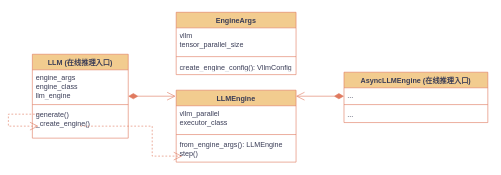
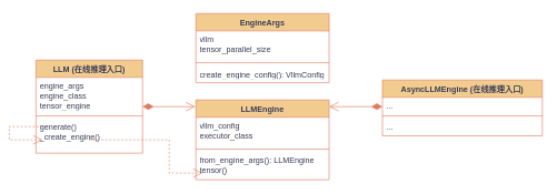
  <mxCell id="0" />
  <mxCell id="1" parent="0" />
  <mxCell id="2" value="LLM (在线推理入口)" style="swimlane;fontStyle=1;align=center;verticalAlign=top;childLayout=stackLayout;horizontal=1;startSize=26;horizontalStack=0;resizeParent=1;resizeParentMax=0;resizeLast=0;collapsible=1;marginBottom=0;whiteSpace=wrap;html=1;labelBackgroundColor=none;fillColor=#F2CC8F;strokeColor=#E07A5F;fontColor=#393C56;" vertex="1" parent="1"><mxGeometry x="20" y="90" width="160" height="140" as="geometry" /></mxCell>
- <mxCell id="3" value="&lt;div&gt;engine_args&lt;br&gt;&lt;/div&gt;&lt;div&gt;engine_class&lt;br&gt;&lt;/div&gt;&lt;div&gt;llm_engine&lt;br&gt;&lt;/div&gt;" style="text;strokeColor=none;fillColor=none;align=left;verticalAlign=top;spacingLeft=4;spacingRight=4;overflow=hidden;rotatable=0;points=[[0,0.5],[1,0.5]];portConstraint=eastwest;whiteSpace=wrap;html=1;labelBackgroundColor=none;fontColor=#393C56;" vertex="1" parent="2"><mxGeometry y="26" width="160" height="54" as="geometry" /></mxCell>
+ <mxCell id="3" value="&lt;div&gt;engine_args&lt;br&gt;&lt;/div&gt;&lt;div&gt;engine_class&lt;br&gt;&lt;/div&gt;&lt;div&gt;tensor_engine&lt;br&gt;&lt;/div&gt;" style="text;strokeColor=none;fillColor=none;align=left;verticalAlign=top;spacingLeft=4;spacingRight=4;overflow=hidden;rotatable=0;points=[[0,0.5],[1,0.5]];portConstraint=eastwest;whiteSpace=wrap;html=1;labelBackgroundColor=none;fontColor=#393C56;" vertex="1" parent="2"><mxGeometry y="26" width="160" height="54" as="geometry" /></mxCell>
  <mxCell id="4" value="" style="line;strokeWidth=1;fillColor=none;align=left;verticalAlign=middle;spacingTop=-1;spacingLeft=3;spacingRight=3;rotatable=0;labelPosition=right;points=[];portConstraint=eastwest;strokeColor=#E07A5F;labelBackgroundColor=none;fontColor=#393C56;" vertex="1" parent="2"><mxGeometry y="80" width="160" height="8" as="geometry" /></mxCell>
  <mxCell id="5" value="generate()&lt;div&gt;_create_engine()&lt;br&gt;&lt;/div&gt;" style="text;strokeColor=none;fillColor=none;align=left;verticalAlign=top;spacingLeft=4;spacingRight=4;overflow=hidden;rotatable=0;points=[[0,0.5],[1,0.5]];portConstraint=eastwest;whiteSpace=wrap;html=1;labelBackgroundColor=none;fontColor=#393C56;" vertex="1" parent="2"><mxGeometry y="88" width="160" height="52" as="geometry" /></mxCell>
  <mxCell id="6" value="&lt;div&gt;&lt;br&gt;&lt;/div&gt;" style="endArrow=open;endSize=12;dashed=1;html=1;rounded=0;strokeColor=#E07A5F;fontColor=#393C56;fillColor=#F2CC8F;entryX=0.063;entryY=0.615;entryDx=0;entryDy=0;entryPerimeter=0;exitX=0.063;exitY=0.231;exitDx=0;exitDy=0;exitPerimeter=0;" edge="1" parent="2" source="5" target="5"><mxGeometry width="160" relative="1" as="geometry"><mxPoint y="100" as="sourcePoint" /><mxPoint x="-10" y="120" as="targetPoint" /><Array as="points"><mxPoint x="-40" y="100" /><mxPoint x="-40" y="120" /></Array></mxGeometry></mxCell>
  <mxCell id="7" value="" style="endArrow=open;endSize=12;dashed=1;html=1;rounded=0;strokeColor=#E07A5F;fontColor=#393C56;fillColor=#F2CC8F;" edge="1" parent="2"><mxGeometry width="160" relative="1" as="geometry"><mxPoint x="80" y="120" as="sourcePoint" /><mxPoint x="250" y="170" as="targetPoint" /><Array as="points"><mxPoint x="200" y="120" /><mxPoint x="200" y="170" /></Array></mxGeometry></mxCell>
  <mxCell id="8" value="EngineArgs" style="swimlane;fontStyle=1;align=center;verticalAlign=top;childLayout=stackLayout;horizontal=1;startSize=26;horizontalStack=0;resizeParent=1;resizeParentMax=0;resizeLast=0;collapsible=1;marginBottom=0;whiteSpace=wrap;html=1;labelBackgroundColor=none;fillColor=#F2CC8F;strokeColor=#E07A5F;fontColor=#393C56;" vertex="1" parent="1"><mxGeometry x="260" y="20" width="200" height="104" as="geometry" /></mxCell>
  <mxCell id="9" value="vllm&lt;div&gt;tensor_parallel_size&lt;/div&gt;" style="text;strokeColor=none;fillColor=none;align=left;verticalAlign=top;spacingLeft=4;spacingRight=4;overflow=hidden;rotatable=0;points=[[0,0.5],[1,0.5]];portConstraint=eastwest;whiteSpace=wrap;html=1;labelBackgroundColor=none;fontColor=#393C56;" vertex="1" parent="8"><mxGeometry y="26" width="200" height="44" as="geometry" /></mxCell>
  <mxCell id="10" value="" style="line;strokeWidth=1;fillColor=none;align=left;verticalAlign=middle;spacingTop=-1;spacingLeft=3;spacingRight=3;rotatable=0;labelPosition=right;points=[];portConstraint=eastwest;strokeColor=#E07A5F;labelBackgroundColor=none;fontColor=#393C56;" vertex="1" parent="8"><mxGeometry y="70" width="200" height="8" as="geometry" /></mxCell>
  <mxCell id="11" value="create_engine_config():&amp;nbsp;VllmConfig" style="text;strokeColor=none;fillColor=none;align=left;verticalAlign=top;spacingLeft=4;spacingRight=4;overflow=hidden;rotatable=0;points=[[0,0.5],[1,0.5]];portConstraint=eastwest;whiteSpace=wrap;html=1;labelBackgroundColor=none;fontColor=#393C56;" vertex="1" parent="8"><mxGeometry y="78" width="200" height="26" as="geometry" /></mxCell>
  <mxCell id="12" value="LLMEngine" style="swimlane;fontStyle=1;align=center;verticalAlign=top;childLayout=stackLayout;horizontal=1;startSize=26;horizontalStack=0;resizeParent=1;resizeParentMax=0;resizeLast=0;collapsible=1;marginBottom=0;whiteSpace=wrap;html=1;labelBackgroundColor=none;fillColor=#F2CC8F;strokeColor=#E07A5F;fontColor=#393C56;" vertex="1" parent="1"><mxGeometry x="260" y="150" width="200" height="120" as="geometry" /></mxCell>
- <mxCell id="13" value="vllm_parallel&lt;div&gt;executor_class&lt;/div&gt;" style="text;strokeColor=none;fillColor=none;align=left;verticalAlign=top;spacingLeft=4;spacingRight=4;overflow=hidden;rotatable=0;points=[[0,0.5],[1,0.5]];portConstraint=eastwest;whiteSpace=wrap;html=1;labelBackgroundColor=none;fontColor=#393C56;" vertex="1" parent="12"><mxGeometry y="26" width="200" height="44" as="geometry" /></mxCell>
+ <mxCell id="13" value="vllm_config&lt;div&gt;executor_class&lt;/div&gt;" style="text;strokeColor=none;fillColor=none;align=left;verticalAlign=top;spacingLeft=4;spacingRight=4;overflow=hidden;rotatable=0;points=[[0,0.5],[1,0.5]];portConstraint=eastwest;whiteSpace=wrap;html=1;labelBackgroundColor=none;fontColor=#393C56;" vertex="1" parent="12"><mxGeometry y="26" width="200" height="44" as="geometry" /></mxCell>
  <mxCell id="14" value="" style="line;strokeWidth=1;fillColor=none;align=left;verticalAlign=middle;spacingTop=-1;spacingLeft=3;spacingRight=3;rotatable=0;labelPosition=right;points=[];portConstraint=eastwest;strokeColor=#E07A5F;labelBackgroundColor=none;fontColor=#393C56;" vertex="1" parent="12"><mxGeometry y="70" width="200" height="8" as="geometry" /></mxCell>
- <mxCell id="15" value="from_engine_args():&amp;nbsp;LLMEngine&lt;div&gt;step()&lt;br&gt;&lt;/div&gt;" style="text;strokeColor=none;fillColor=none;align=left;verticalAlign=top;spacingLeft=4;spacingRight=4;overflow=hidden;rotatable=0;points=[[0,0.5],[1,0.5]];portConstraint=eastwest;whiteSpace=wrap;html=1;labelBackgroundColor=none;fontColor=#393C56;" vertex="1" parent="12"><mxGeometry y="78" width="200" height="42" as="geometry" /></mxCell>
+ <mxCell id="15" value="from_engine_args():&amp;nbsp;LLMEngine&lt;div&gt;tensor()&lt;br&gt;&lt;/div&gt;" style="text;strokeColor=none;fillColor=none;align=left;verticalAlign=top;spacingLeft=4;spacingRight=4;overflow=hidden;rotatable=0;points=[[0,0.5],[1,0.5]];portConstraint=eastwest;whiteSpace=wrap;html=1;labelBackgroundColor=none;fontColor=#393C56;" vertex="1" parent="12"><mxGeometry y="78" width="200" height="42" as="geometry" /></mxCell>
  <mxCell id="16" value="" style="endArrow=open;html=1;endSize=12;startArrow=diamondThin;startSize=14;startFill=1;edgeStyle=orthogonalEdgeStyle;align=left;verticalAlign=bottom;rounded=0;strokeColor=#E07A5F;fontColor=#393C56;fillColor=#F2CC8F;" edge="1" parent="1"><mxGeometry x="-1" y="-81" relative="1" as="geometry"><mxPoint x="180" y="160" as="sourcePoint" /><mxPoint x="259" y="160" as="targetPoint" /><Array as="points"><mxPoint x="180" y="160" /></Array><mxPoint x="-80" y="-71" as="offset" /></mxGeometry></mxCell>
  <mxCell id="17" value="AsyncLLMEngine&amp;nbsp;(在线推理入口)" style="swimlane;fontStyle=1;align=center;verticalAlign=top;childLayout=stackLayout;horizontal=1;startSize=26;horizontalStack=0;resizeParent=1;resizeParentMax=0;resizeLast=0;collapsible=1;marginBottom=0;whiteSpace=wrap;html=1;labelBackgroundColor=none;fillColor=#F2CC8F;strokeColor=#E07A5F;fontColor=#393C56;" vertex="1" parent="1"><mxGeometry x="540" y="120" width="240" height="84" as="geometry"><mxRectangle x="280" y="120" width="220" height="30" as="alternateBounds" /></mxGeometry></mxCell>
  <mxCell id="18" value="..." style="text;strokeColor=none;fillColor=none;align=left;verticalAlign=top;spacingLeft=4;spacingRight=4;overflow=hidden;rotatable=0;points=[[0,0.5],[1,0.5]];portConstraint=eastwest;whiteSpace=wrap;html=1;labelBackgroundColor=none;fontColor=#393C56;" vertex="1" parent="17"><mxGeometry y="26" width="240" height="24" as="geometry" /></mxCell>
  <mxCell id="19" value="" style="line;strokeWidth=1;fillColor=none;align=left;verticalAlign=middle;spacingTop=-1;spacingLeft=3;spacingRight=3;rotatable=0;labelPosition=right;points=[];portConstraint=eastwest;strokeColor=#E07A5F;labelBackgroundColor=none;fontColor=#393C56;" vertex="1" parent="17"><mxGeometry y="50" width="240" height="8" as="geometry" /></mxCell>
  <mxCell id="20" value="..." style="text;strokeColor=none;fillColor=none;align=left;verticalAlign=top;spacingLeft=4;spacingRight=4;overflow=hidden;rotatable=0;points=[[0,0.5],[1,0.5]];portConstraint=eastwest;whiteSpace=wrap;html=1;labelBackgroundColor=none;fontColor=#393C56;" vertex="1" parent="17"><mxGeometry y="58" width="240" height="26" as="geometry" /></mxCell>
  <mxCell id="21" value="" style="endArrow=open;html=1;endSize=12;startArrow=diamondThin;startSize=14;startFill=1;edgeStyle=orthogonalEdgeStyle;align=left;verticalAlign=bottom;rounded=0;strokeColor=#E07A5F;fontColor=#393C56;fillColor=#F2CC8F;" edge="1" parent="1"><mxGeometry x="-1" y="-81" relative="1" as="geometry"><mxPoint x="540" y="160" as="sourcePoint" /><mxPoint x="460" y="160" as="targetPoint" /><Array as="points"><mxPoint x="540" y="160" /></Array><mxPoint x="-80" y="-71" as="offset" /></mxGeometry></mxCell>
